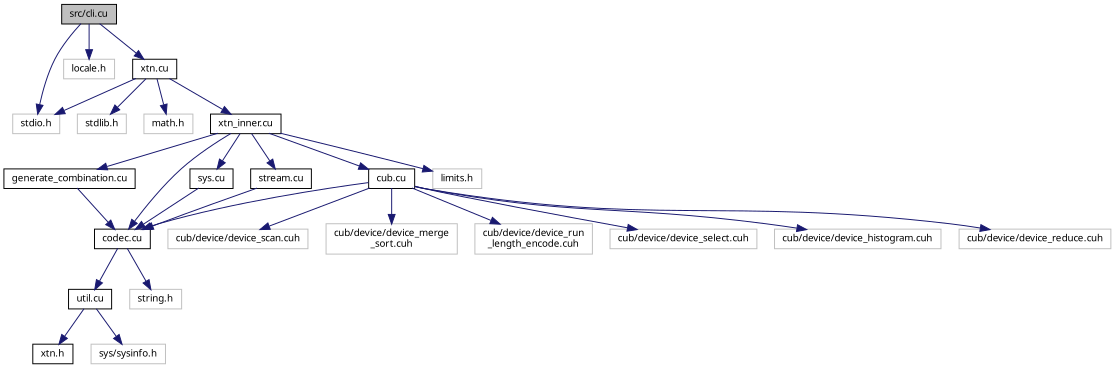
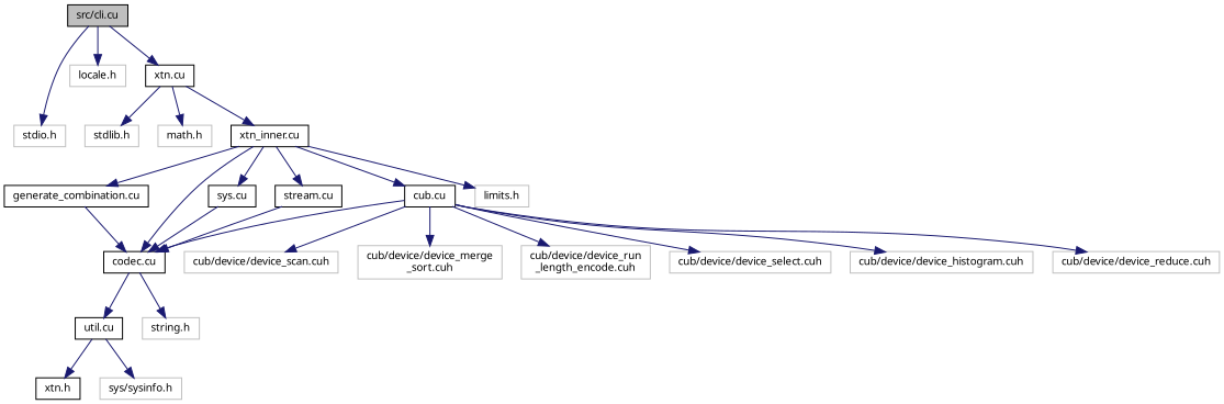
  digraph {
    fontname="Noto Sans"
    node [color=grey75 fillcolor=white fontname="Noto Sans" fontsize=10 shape=record style=filled]
    edge [color=midnightblue fontname="Noto Sans" fontsize=10 labelfontname=Helvetica labelfontsize=10 style=solid]
    n1 [color=black fillcolor=grey75 fontcolor=black height=0.2 label="src/cli.cu" width=0.4]
    n2 [height=0.2 label="stdio.h" width=0.4]
    n3 [height=0.2 label="locale.h" width=0.4]
    n4 [color=black height=0.2 label="xtn.cu" width=0.4]
    n5 [height=0.2 label="stdlib.h" width=0.4]
    n6 [height=0.2 label="math.h" width=0.4]
    n7 [color=black height=0.2 label="xtn_inner.cu" width=0.4]
    n8 [color=black height=0.2 label="generate_combination.cu" width=0.4]
    n9 [color=black height=0.2 label="codec.cu" width=0.4]
    n10 [color=black height=0.2 label="cub.cu" width=0.4]
    n11 [color=black height=0.2 label="sys.cu" width=0.4]
    n12 [color=black height=0.2 label="stream.cu" width=0.4]
    n13 [height=0.2 label="limits.h" width=0.4]
    n14 [color=black height=0.2 label="util.cu" width=0.4]
    n15 [height=0.2 label="string.h" width=0.4]
    n16 [height=0.2 label="cub/device/device_scan.cuh" width=0.4]
    n17 [height=0.2 label="cub/device/device_merge\l_sort.cuh" width=0.4]
    n18 [height=0.2 label="cub/device/device_run\l_length_encode.cuh" width=0.4]
    n19 [height=0.2 label="cub/device/device_select.cuh" width=0.4]
    n20 [height=0.2 label="cub/device/device_histogram.cuh" width=0.4]
    n21 [height=0.2 label="cub/device/device_reduce.cuh" width=0.4]
    n22 [color=black height=0.2 label="xtn.h" width=0.4]
    n23 [height=0.2 label="sys/sysinfo.h" width=0.4]
    n1 -> n2
    n1 -> n3
    n1 -> n4
-   n4 -> n2
    n4 -> n5
    n4 -> n6
    n4 -> n7
    n7 -> n8
    n7 -> n9
    n7 -> n10
    n7 -> n11
    n7 -> n12
    n7 -> n13
    n8 -> n9
    n9 -> n14
    n9 -> n15
    n10 -> n9
    n10 -> n16
    n10 -> n17
    n10 -> n18
    n10 -> n19
    n10 -> n20
    n10 -> n21
    n11 -> n9
    n12 -> n9
    n14 -> n22
    n14 -> n23
  }
